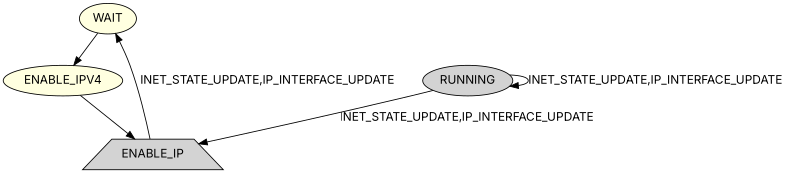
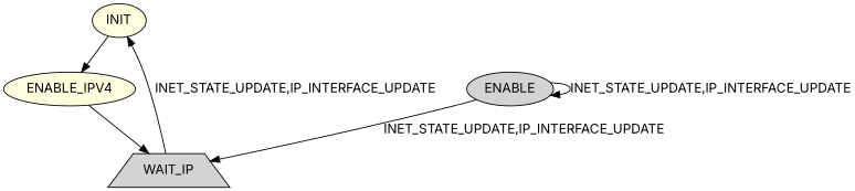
  digraph {
    fontname=Inter
    node [fillcolor=lightyellow fontname=Inter shape=ellipse style=filled]
    edge [fontname=Inter]
-   INIT [init=true label=WAIT]
+   INIT [init=true]
    n2 [label=ENABLE_IPV4]
-   WAIT_IP [fillcolor=lightgrey shape=trapezium label=ENABLE_IP]
-   RUNNING [fillcolor=lightgrey]
+   WAIT_IP [fillcolor=lightgrey shape=trapezium]
+   RUNNING [fillcolor=lightgrey label=ENABLE]
    INIT -> n2
    n2 -> WAIT_IP
    WAIT_IP -> INIT [label="INET_STATE_UPDATE,IP_INTERFACE_UPDATE"]
    RUNNING -> WAIT_IP [label="INET_STATE_UPDATE,IP_INTERFACE_UPDATE"]
    RUNNING -> RUNNING [label="INET_STATE_UPDATE,IP_INTERFACE_UPDATE"]
  }
